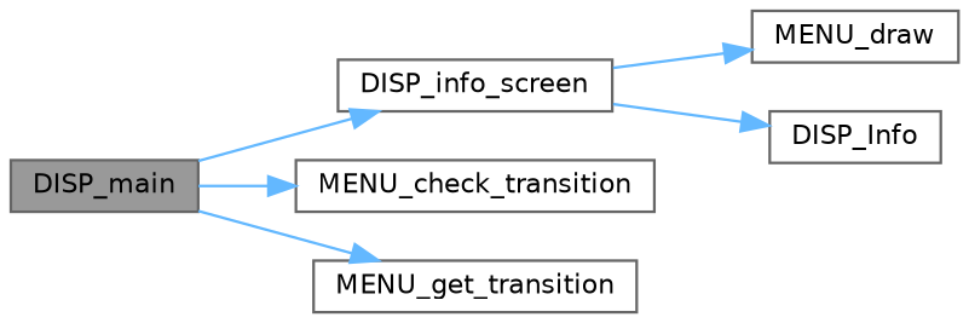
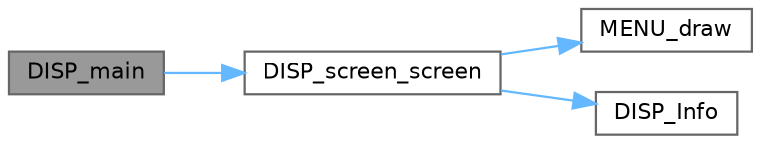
  digraph {
    rankdir=LR
    node [color=grey40 fillcolor=white fontname=Helvetica fontsize=10 shape=box style=filled]
    edge [color=steelblue1 fontname=Helvetica fontsize=10 labelfontname=Helvetica labelfontsize=10 style=solid]
    n1 [color=gray40 fillcolor=grey60 fontcolor=black height=0.2 label=DISP_main width=0.4]
-   n2 [height=0.2 label=DISP_info_screen width=0.4]
-   n3 [height=0.2 label=MENU_check_transition width=0.4]
-   n4 [height=0.2 label=MENU_get_transition width=0.4]
+   n2 [height=0.2 label=DISP_screen_screen width=0.4]
    n5 [height=0.2 label=MENU_draw width=0.4]
    n6 [height=0.2 label=DISP_Info width=0.4]
    n1 -> n2
-   n1 -> n3
-   n1 -> n4
    n2 -> n5
    n2 -> n6
  }
